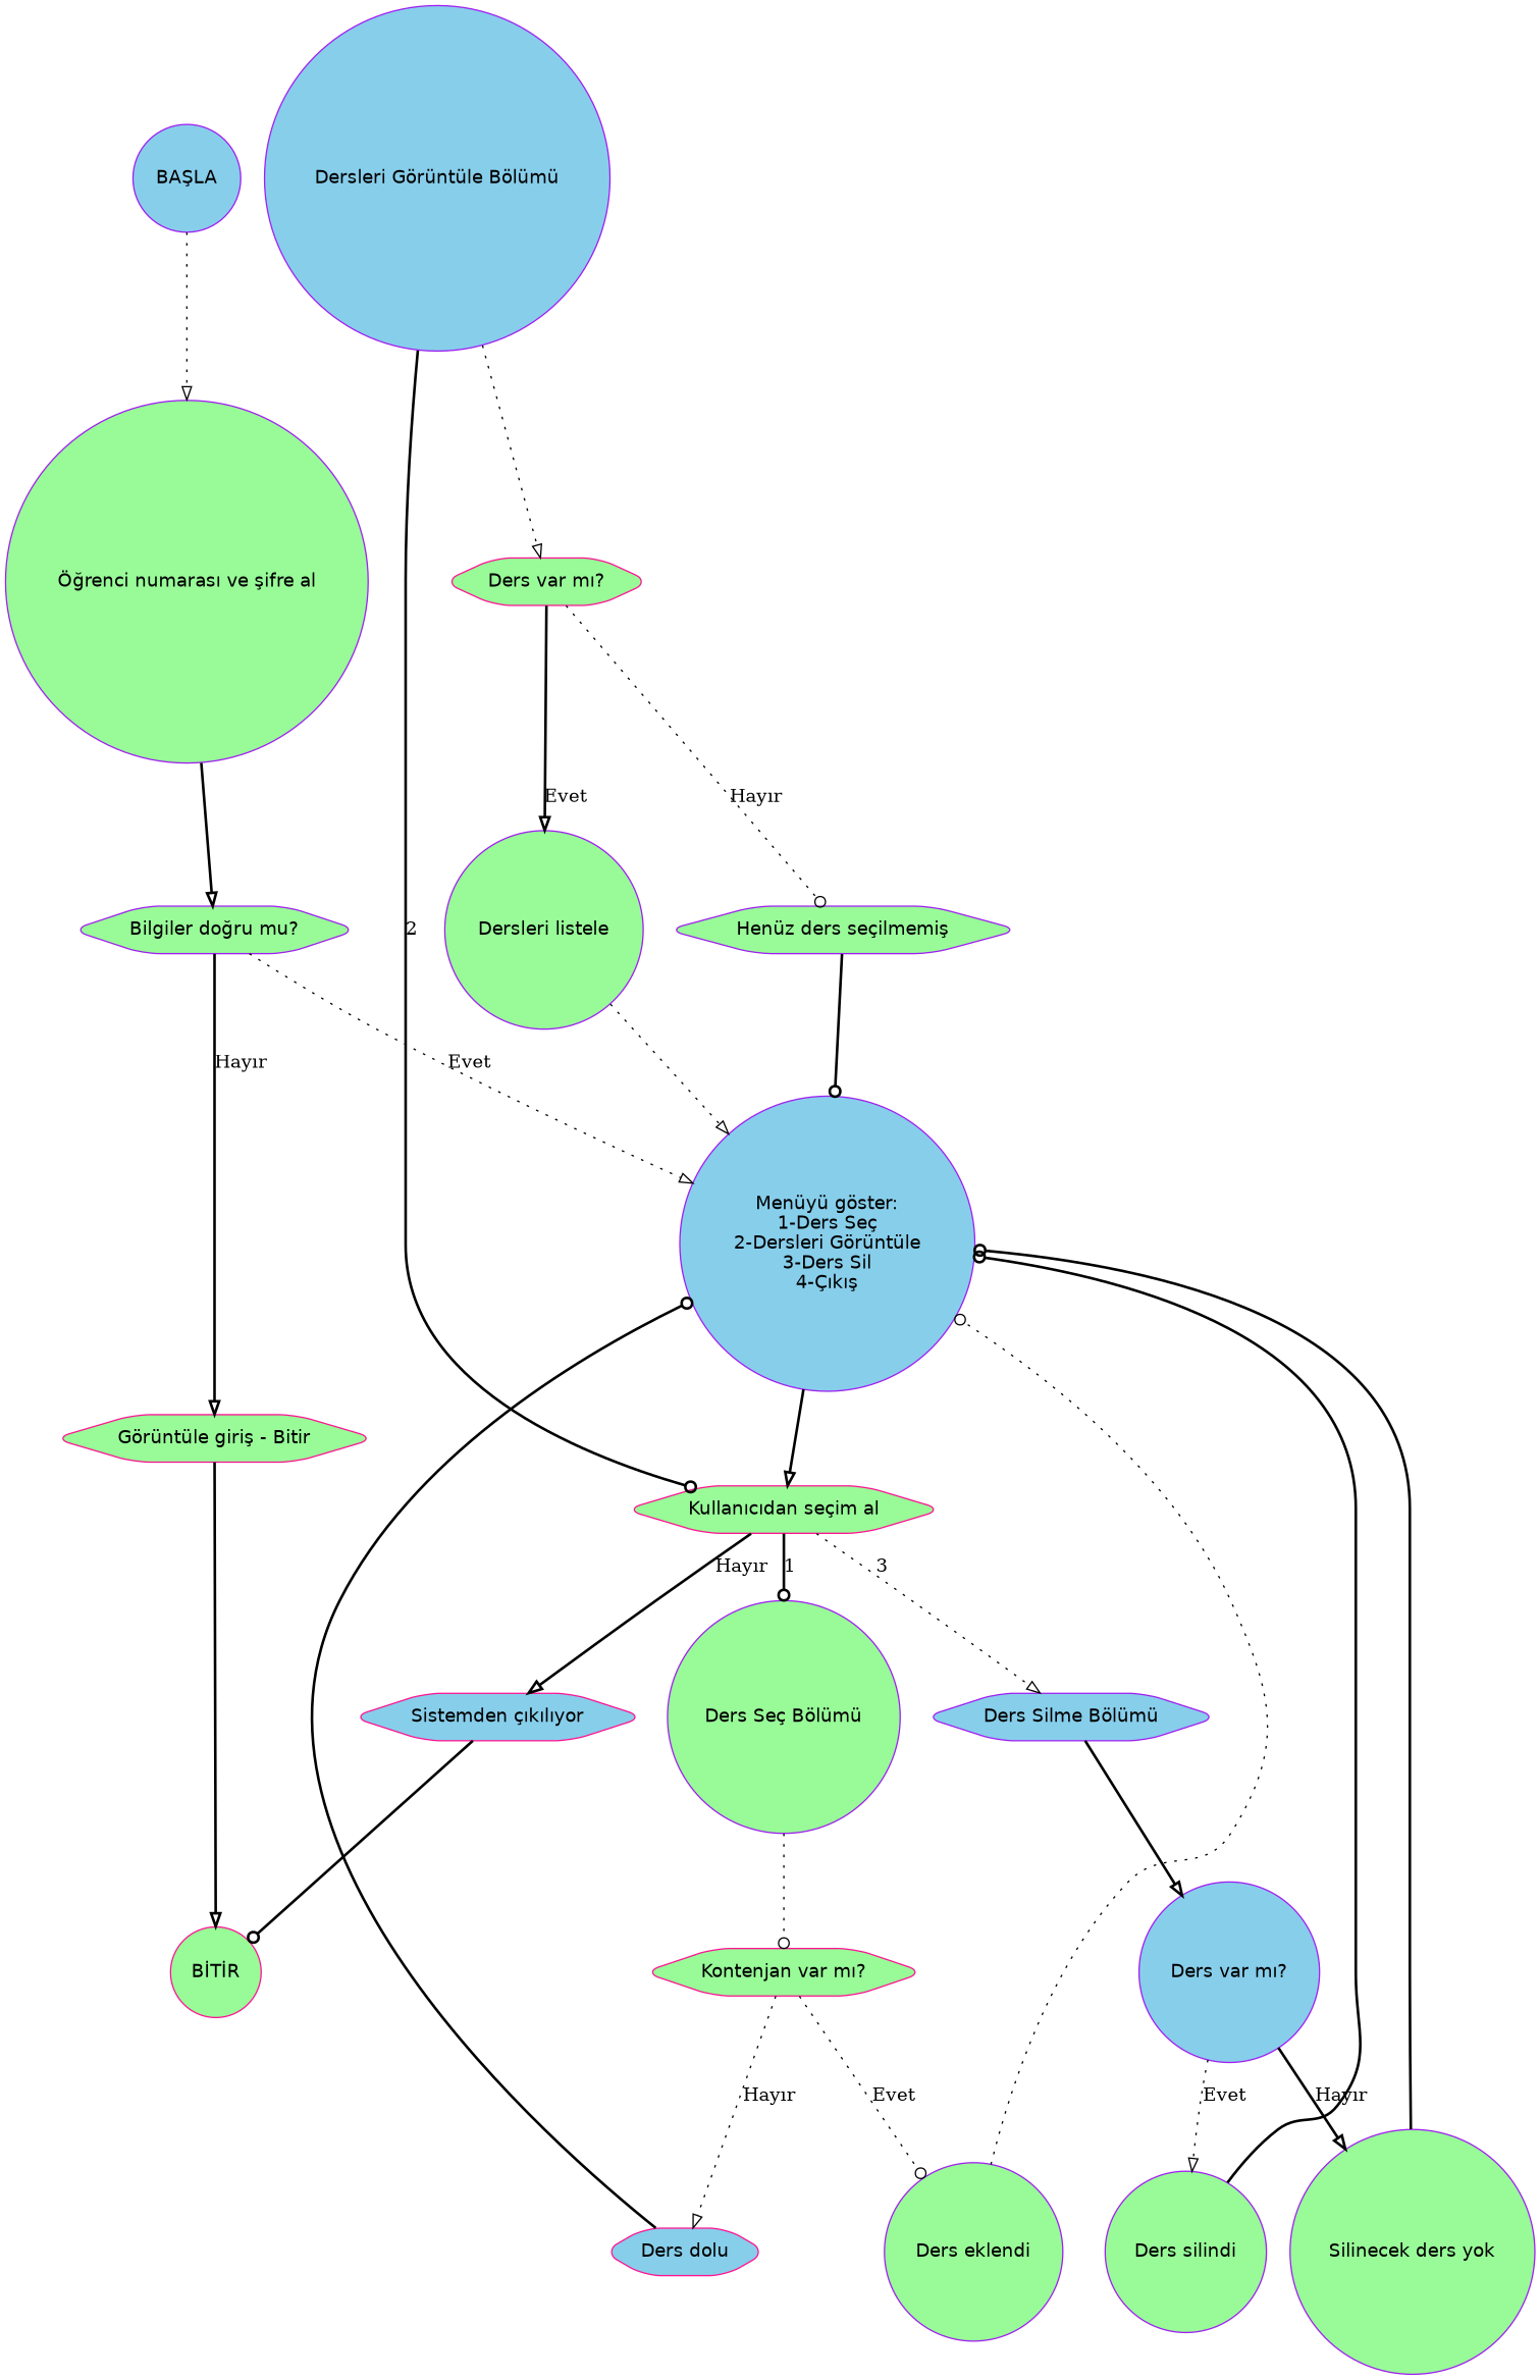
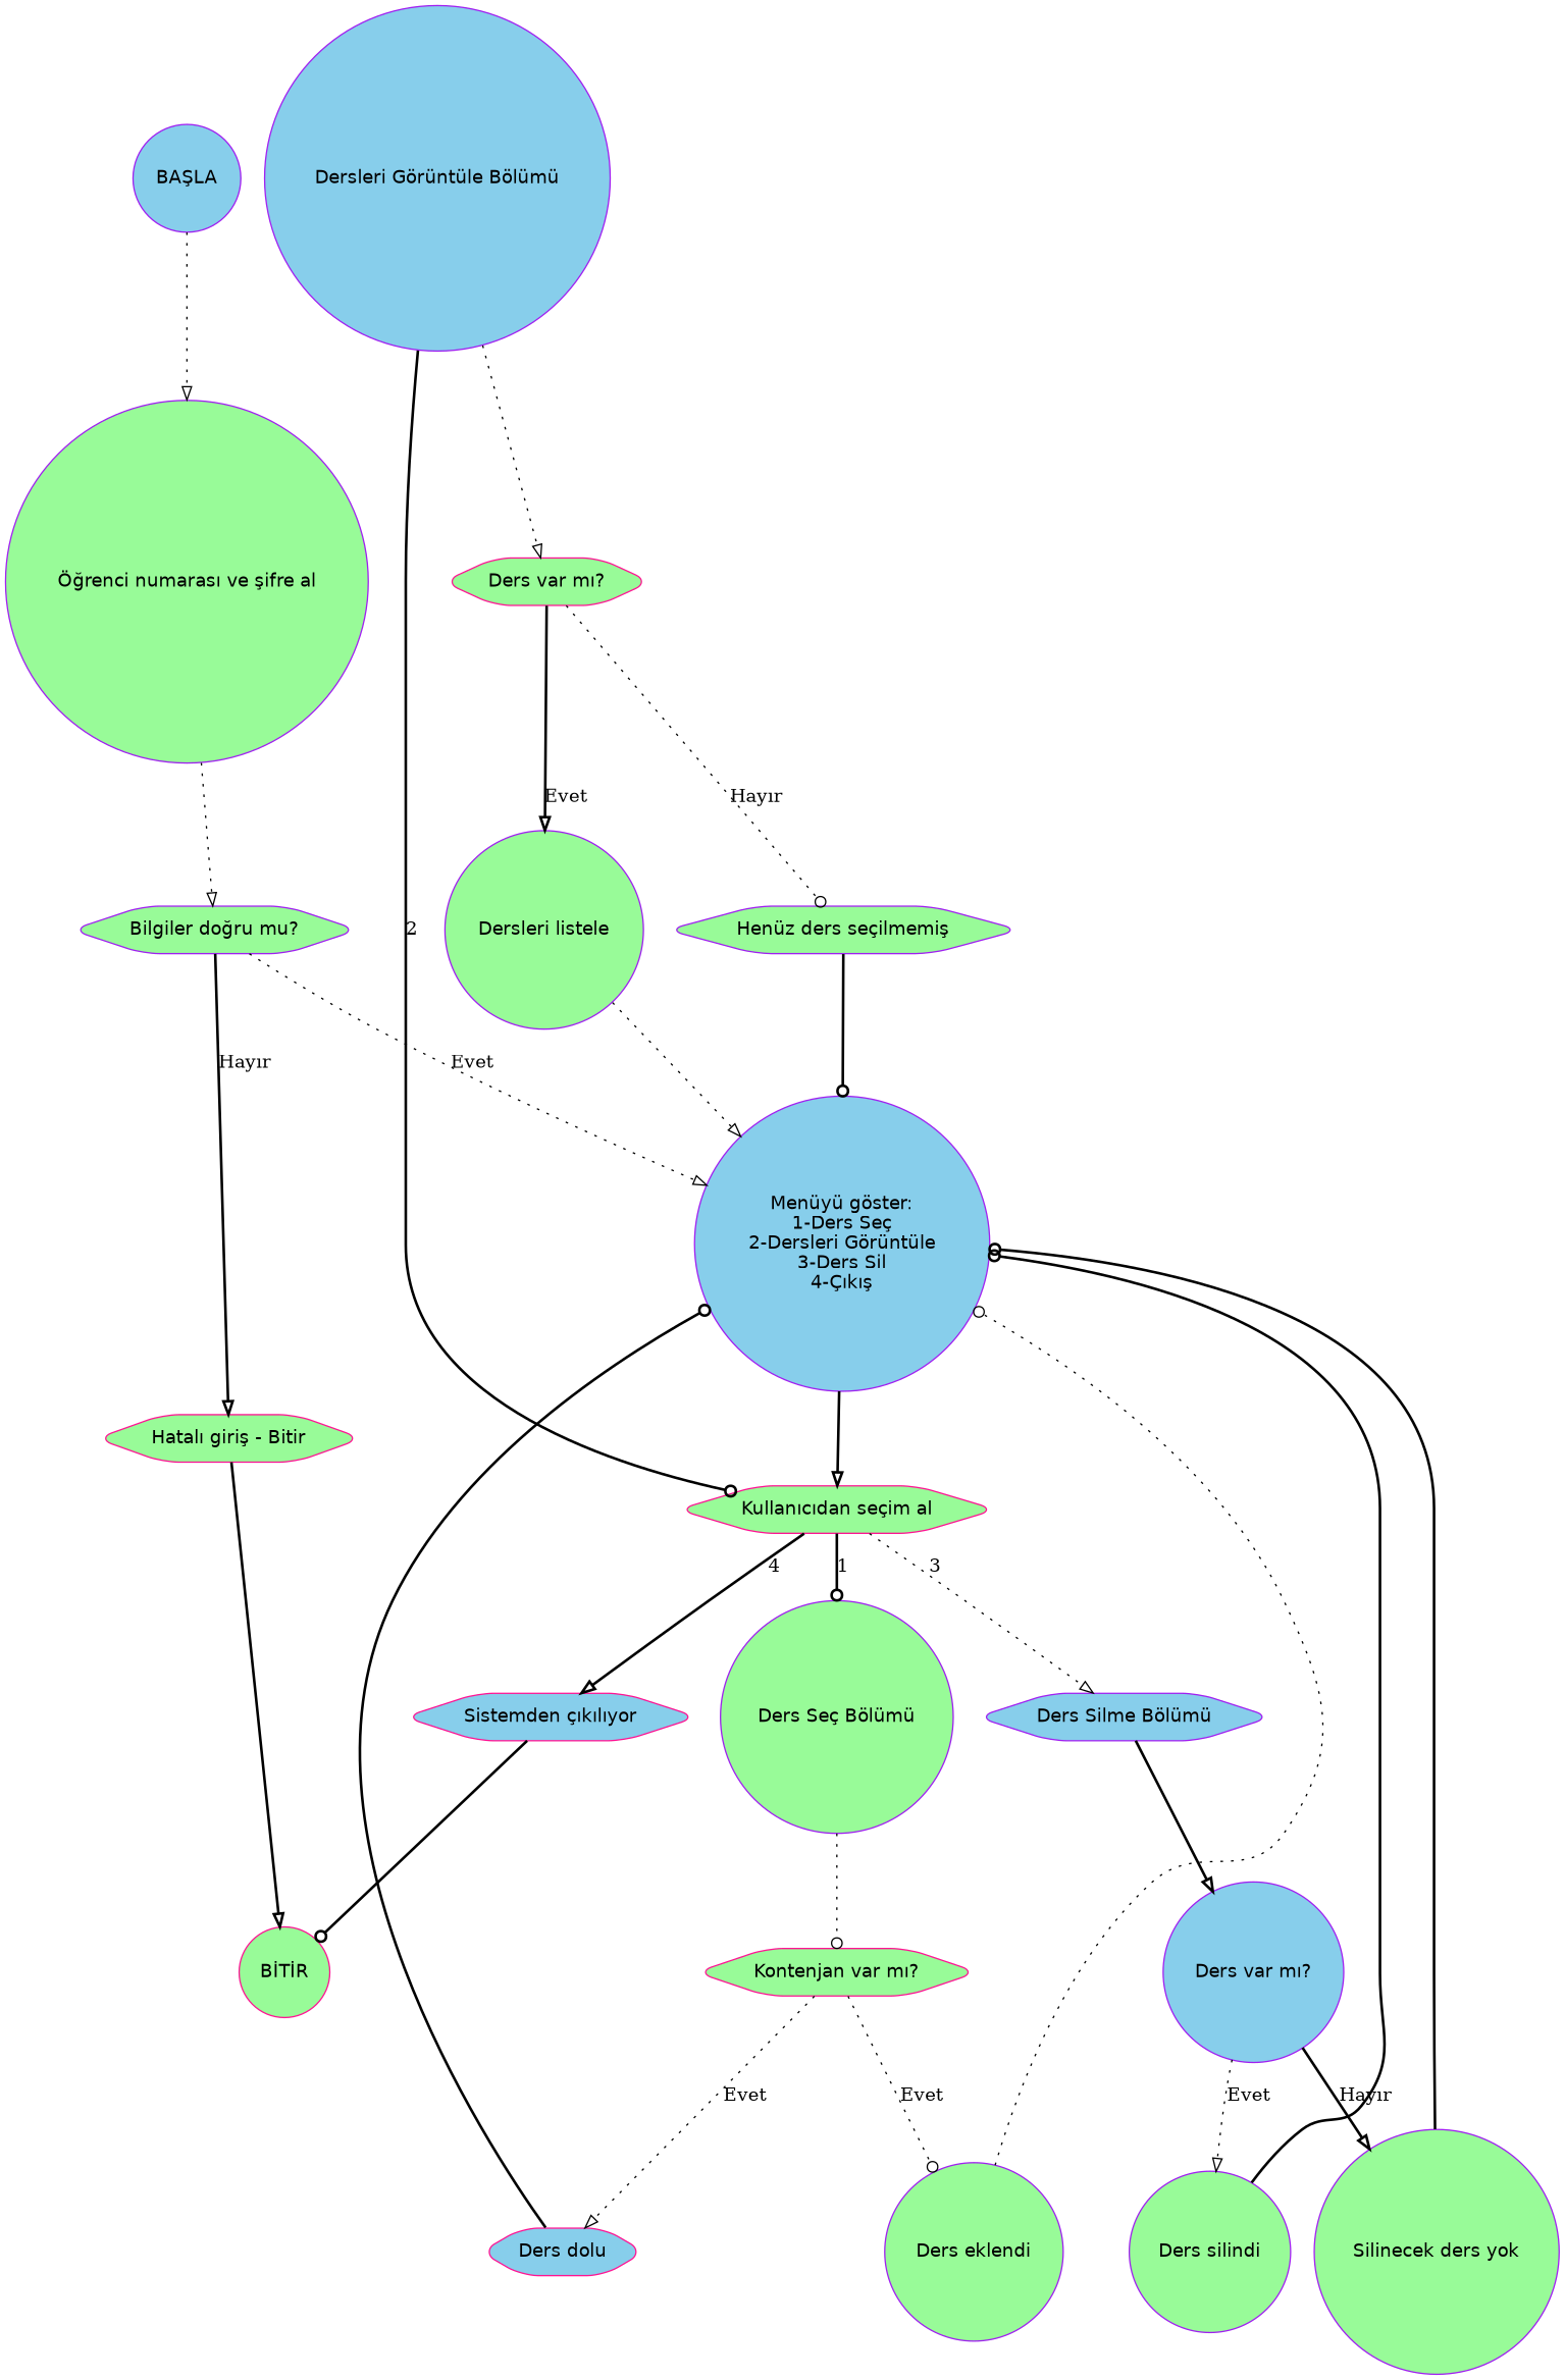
  digraph {
    rankdir=TB
    node [color=purple fillcolor=palegreen fontname=Helvetica shape=circle style="rounded,filled"]
    edge [arrowhead=onormal style=bold]
    n1 [fillcolor=skyblue label="BAŞLA"]
    n2 [label="Öğrenci numarası ve şifre al"]
    n3 [label="Bilgiler doğru mu?" shape=hexagon]
-   n4 [color=deeppink label="Görüntüle giriş - Bitir" shape=hexagon]
+   n4 [color=deeppink label="Hatalı giriş - Bitir" shape=hexagon]
    n5 [fillcolor=skyblue label="Menüyü göster:\n1-Ders Seç\n2-Dersleri Görüntüle\n3-Ders Sil\n4-Çıkış"]
    n6 [color=deeppink label="BİTİR"]
    n7 [color=deeppink label="Kullanıcıdan seçim al" shape=hexagon]
    n8 [label="Ders Seç Bölümü"]
    n9 [fillcolor=skyblue label="Ders Silme Bölümü" shape=hexagon]
    n10 [color=deeppink fillcolor=skyblue label="Sistemden çıkılıyor" shape=hexagon]
    n11 [color=deeppink label="Kontenjan var mı?" shape=hexagon]
    n12 [fillcolor=skyblue label="Dersleri Görüntüle Bölümü"]
    n13 [color=deeppink label="Ders var mı?" shape=hexagon]
    n14 [fillcolor=skyblue label="Ders var mı?"]
    n15 [label="Ders eklendi"]
    n16 [color=deeppink fillcolor=skyblue label="Ders dolu" shape=hexagon]
    n17 [label="Dersleri listele"]
    n18 [label="Henüz ders seçilmemiş" shape=hexagon]
    n19 [label="Ders silindi"]
    n20 [label="Silinecek ders yok"]
    n1 -> n2 [style=dotted]
-   n2 -> n3
+   n2 -> n3 [style=dotted]
    n3 -> n4 [label="Hayır"]
    n3 -> n5 [label=Evet style=dotted]
    n4 -> n6
    n5 -> n7
    n7 -> n8 [arrowhead=odot label=1]
    n7 -> n9 [label=3 style=dotted]
-   n7 -> n10 [label="Hayır"]
+   n7 -> n10 [label=4]
    n8 -> n11 [arrowhead=odot style=dotted]
    n9 -> n14
    n10 -> n6 [arrowhead=odot]
    n11 -> n15 [arrowhead=odot label=Evet style=dotted]
-   n11 -> n16 [label="Hayır" style=dotted]
+   n11 -> n16 [label=Evet style=dotted]
    n12 -> n7 [arrowhead=odot label=2]
    n12 -> n13 [style=dotted]
    n13 -> n17 [label=Evet]
    n13 -> n18 [arrowhead=odot label="Hayır" style=dotted]
    n14 -> n19 [label=Evet style=dotted]
    n14 -> n20 [label="Hayır"]
    n15 -> n5 [arrowhead=odot style=dotted]
    n16 -> n5 [arrowhead=odot]
    n17 -> n5 [style=dotted]
    n18 -> n5 [arrowhead=odot]
    n19 -> n5 [arrowhead=odot]
    n20 -> n5 [arrowhead=odot]
  }
